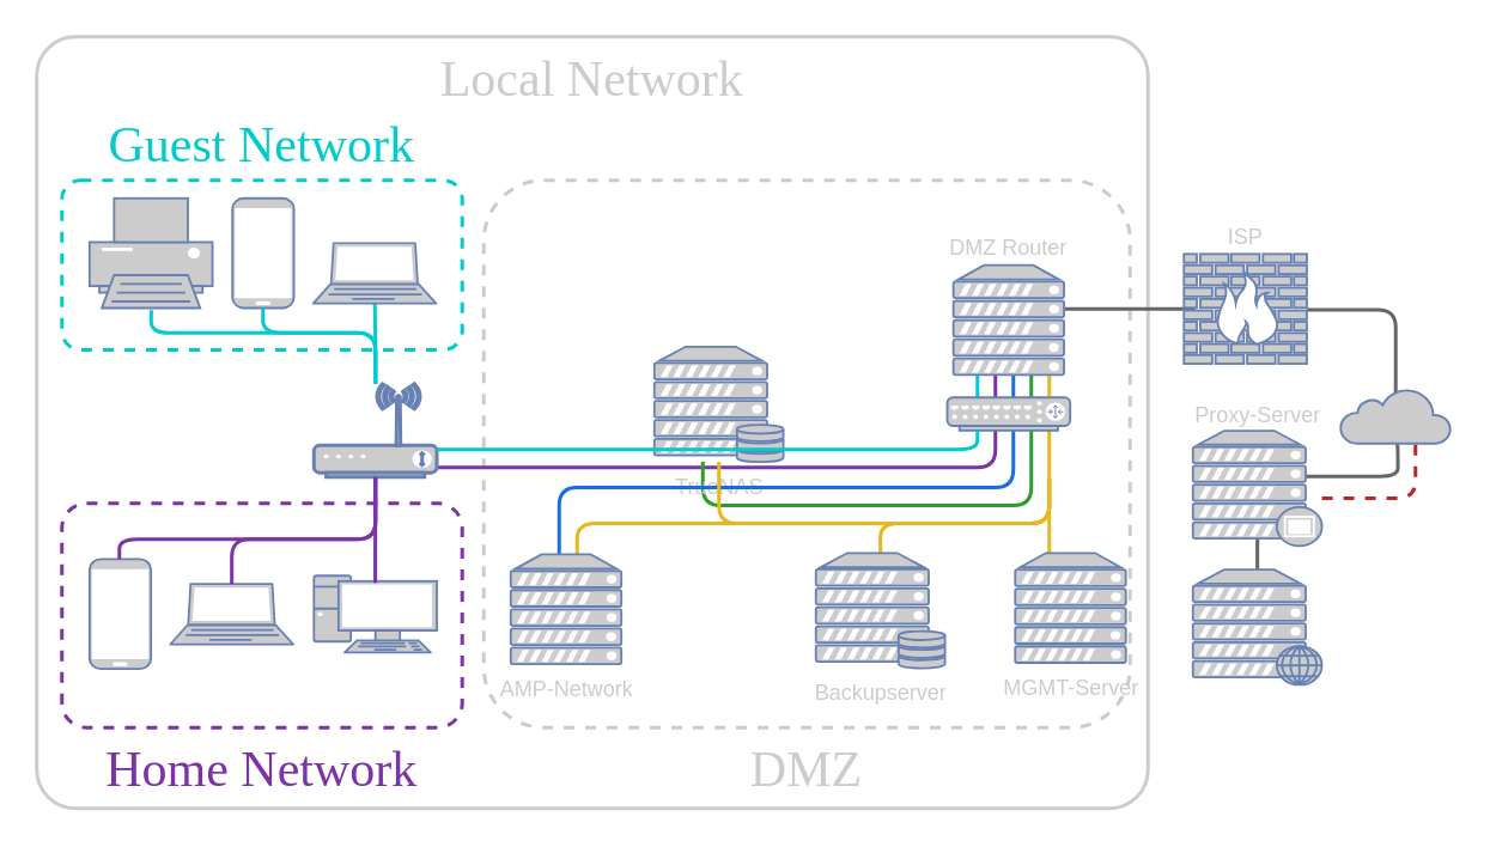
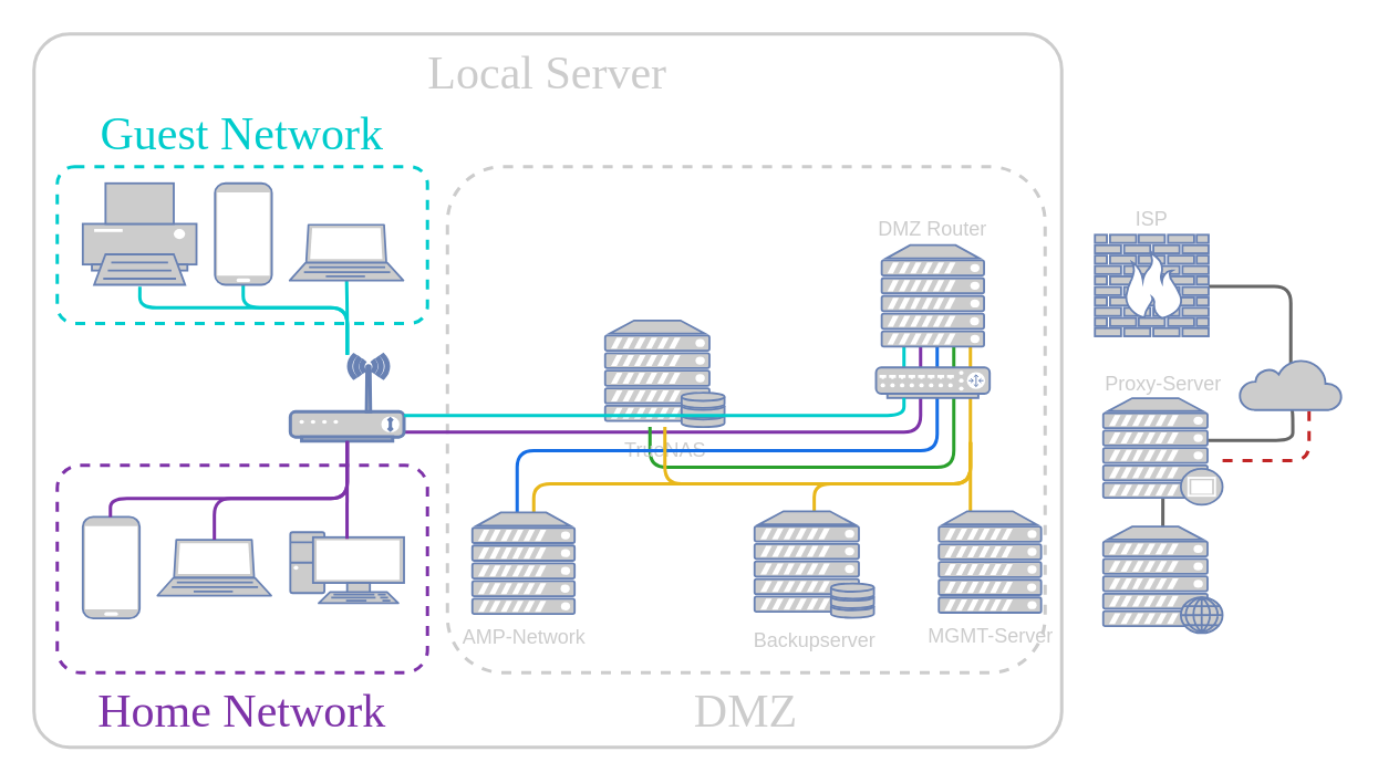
  <mxCell id="0" />
  <mxCell id="1" parent="0" />
- <mxCell id="2" value="&lt;font color=&quot;#cccccc&quot;&gt;Local Network&lt;/font&gt;" style="rounded=1;whiteSpace=wrap;html=1;shadow=0;comic=0;strokeColor=#CCCCCC;strokeWidth=2;fillColor=none;fontFamily=Verdana;fontSize=28;fontColor=#6881B3;align=center;arcSize=5;verticalAlign=top;movable=1;resizable=1;rotatable=1;deletable=1;editable=1;locked=0;connectable=1;" parent="1" vertex="1"><mxGeometry x="20" y="20" width="619" height="430" as="geometry" /></mxCell>
+ <mxCell id="2" value="&lt;font color=&quot;#cccccc&quot;&gt;Local Server&lt;/font&gt;" style="rounded=1;whiteSpace=wrap;html=1;shadow=0;comic=0;strokeColor=#CCCCCC;strokeWidth=2;fillColor=none;fontFamily=Verdana;fontSize=28;fontColor=#6881B3;align=center;arcSize=5;verticalAlign=top;movable=1;resizable=1;rotatable=1;deletable=1;editable=1;locked=0;connectable=1;" parent="1" vertex="1"><mxGeometry x="20" y="20" width="619" height="430" as="geometry" /></mxCell>
  <mxCell id="3" value="&lt;font color=&quot;#cccccc&quot;&gt;DMZ&lt;/font&gt;" style="rounded=1;whiteSpace=wrap;html=1;shadow=0;comic=0;strokeColor=#CCCCCC;strokeWidth=2;fillColor=none;fontFamily=Verdana;fontSize=28;fontColor=#6881B3;align=center;arcSize=11;verticalAlign=top;dashed=1;labelPosition=center;verticalLabelPosition=bottom;" vertex="1" parent="1"><mxGeometry x="269" y="100" width="360" height="305" as="geometry" /></mxCell>
  <mxCell id="4" value="&lt;font color=&quot;#00cccc&quot;&gt;Guest Network&lt;/font&gt;" style="rounded=1;whiteSpace=wrap;html=1;shadow=0;comic=0;strokeColor=#00CCCC;strokeWidth=2;fillColor=none;fontFamily=Verdana;fontSize=28;fontColor=#6881B3;align=center;arcSize=11;verticalAlign=bottom;dashed=1;labelPosition=center;verticalLabelPosition=top;" vertex="1" parent="1"><mxGeometry x="34" y="100" width="222.97" height="94.43" as="geometry" /></mxCell>
  <mxCell id="5" style="rounded=1;orthogonalLoop=1;jettySize=auto;html=1;strokeColor=#E8B71A;strokeWidth=2;endArrow=none;endFill=0;" parent="1" edge="1"><mxGeometry relative="1" as="geometry"><mxPoint x="584.003" y="208.43" as="sourcePoint" /><mxPoint x="584.002" y="222.291" as="targetPoint" /></mxGeometry></mxCell>
  <mxCell id="6" style="edgeStyle=orthogonalEdgeStyle;rounded=1;orthogonalLoop=1;jettySize=auto;html=1;curved=0;endArrow=none;endFill=0;strokeWidth=2;strokeColor=#666666;exitX=0.5;exitY=1;exitDx=0;exitDy=0;exitPerimeter=0;" parent="1" source="16" edge="1"><mxGeometry relative="1" as="geometry"><mxPoint x="692.604" y="264.961" as="targetPoint" /><Array as="points"><mxPoint x="778.189" y="264.961" /></Array></mxGeometry></mxCell>
  <mxCell id="7" value="&lt;font color=&quot;#7d32a8&quot;&gt;Home Network&lt;/font&gt;" style="rounded=1;whiteSpace=wrap;html=1;shadow=0;comic=0;strokeColor=#7D32A8;strokeWidth=2;fillColor=none;fontFamily=Verdana;fontSize=28;fontColor=#6881B3;align=center;arcSize=11;verticalAlign=top;dashed=1;labelPosition=center;verticalLabelPosition=bottom;" parent="1" vertex="1"><mxGeometry x="34" y="280" width="222.97" height="125" as="geometry" /></mxCell>
  <mxCell id="8" value="" style="fontColor=#0066CC;verticalAlign=top;verticalLabelPosition=bottom;labelPosition=center;align=center;html=1;fillColor=#CCCCCC;strokeColor=#6881B3;gradientColor=none;gradientDirection=north;strokeWidth=2;shape=mxgraph.networks.pc;rounded=0;shadow=0;comic=0;" parent="1" vertex="1"><mxGeometry x="174.38" y="320.307" width="68.468" height="42.8" as="geometry" /></mxCell>
  <mxCell id="9" value="" style="fontColor=#0066CC;verticalAlign=top;verticalLabelPosition=bottom;labelPosition=center;align=center;html=1;fillColor=#CCCCCC;strokeColor=#6881B3;gradientColor=none;gradientDirection=north;strokeWidth=2;shape=mxgraph.networks.printer;rounded=0;shadow=0;comic=0;" parent="1" vertex="1"><mxGeometry x="49.379" y="110.006" width="68.468" height="61.143" as="geometry" /></mxCell>
  <mxCell id="10" value="" style="fontColor=#0066CC;verticalAlign=top;verticalLabelPosition=bottom;labelPosition=center;align=center;html=1;fillColor=#CCCCCC;strokeColor=#6881B3;gradientColor=none;gradientDirection=north;strokeWidth=2;shape=mxgraph.networks.mobile;rounded=0;shadow=0;comic=0;" parent="1" vertex="1"><mxGeometry x="49.378" y="311.134" width="34.234" height="61.143" as="geometry" /></mxCell>
  <mxCell id="11" style="edgeStyle=orthogonalEdgeStyle;rounded=1;orthogonalLoop=1;jettySize=auto;html=1;curved=0;endArrow=none;endFill=0;strokeColor=#C22525;strokeWidth=2;dashed=1;" parent="1" source="39" target="16" edge="1"><mxGeometry relative="1" as="geometry"><mxPoint x="692.604" y="277.19" as="sourcePoint" /><Array as="points"><mxPoint x="788" y="277.05" /></Array></mxGeometry></mxCell>
  <mxCell id="12" style="rounded=1;orthogonalLoop=1;jettySize=auto;html=1;endArrow=none;endFill=0;strokeWidth=2;strokeColor=#666666;edgeStyle=orthogonalEdgeStyle;exitX=0.5;exitY=0.94;exitDx=0;exitDy=0;exitPerimeter=0;" parent="1" source="39" target="40" edge="1"><mxGeometry relative="1" as="geometry"><mxPoint x="698.23" y="277.19" as="sourcePoint" /></mxGeometry></mxCell>
  <mxCell id="13" style="rounded=1;orthogonalLoop=1;jettySize=auto;html=1;strokeColor=#7D32A8;strokeWidth=2;endArrow=none;endFill=0;jumpStyle=arc;edgeStyle=orthogonalEdgeStyle;" parent="1" target="23" edge="1" source="46"><mxGeometry relative="1" as="geometry"><Array as="points"><mxPoint x="554" y="260" /></Array><mxPoint x="244" y="488.914" as="sourcePoint" /><mxPoint x="140.577" y="208.57" as="targetPoint" /></mxGeometry></mxCell>
  <mxCell id="14" style="rounded=0;orthogonalLoop=1;jettySize=auto;html=1;endArrow=none;endFill=0;strokeColor=#7D32A8;strokeWidth=2;" parent="1" edge="1"><mxGeometry relative="1" as="geometry"><mxPoint x="554.002" y="222.291" as="sourcePoint" /><mxPoint x="554.003" y="208.43" as="targetPoint" /></mxGeometry></mxCell>
  <mxCell id="15" style="edgeStyle=orthogonalEdgeStyle;rounded=1;orthogonalLoop=1;jettySize=auto;html=1;curved=0;strokeWidth=2;strokeColor=#666666;endArrow=none;endFill=0;exitX=0.5;exitY=0.08;exitDx=0;exitDy=0;exitPerimeter=0;" parent="1" source="16" target="29" edge="1"><mxGeometry relative="1" as="geometry"><Array as="points"><mxPoint x="777" y="172.05" /></Array></mxGeometry></mxCell>
  <mxCell id="16" value="" style="html=1;outlineConnect=0;fillColor=#CCCCCC;strokeColor=#6881B3;gradientColor=none;gradientDirection=north;strokeWidth=2;shape=mxgraph.networks.cloud;fontColor=#ffffff;" parent="1" vertex="1"><mxGeometry x="746.158" y="216.047" width="61.622" height="30.571" as="geometry" /></mxCell>
  <mxCell id="17" style="rounded=1;orthogonalLoop=1;jettySize=auto;html=1;endArrow=none;endFill=0;strokeColor=#2AA02C;strokeWidth=2;edgeStyle=orthogonalEdgeStyle;" parent="1" source="18" target="46" edge="1"><mxGeometry relative="1" as="geometry"><Array as="points"><mxPoint x="391" y="281.05" /><mxPoint x="574" y="281.05" /></Array><mxPoint x="574" y="261.394" as="targetPoint" /></mxGeometry></mxCell>
  <mxCell id="18" value="&lt;font color=&quot;#cccccc&quot;&gt;TrueNAS&lt;/font&gt;" style="fontColor=#0066CC;verticalAlign=top;verticalLabelPosition=bottom;labelPosition=center;align=center;html=1;outlineConnect=0;fillColor=#CCCCCC;strokeColor=#6881B3;gradientColor=none;gradientDirection=north;strokeWidth=2;shape=mxgraph.networks.server_storage;" parent="1" vertex="1"><mxGeometry x="363.998" y="192.711" width="71.892" height="64.2" as="geometry" /></mxCell>
  <mxCell id="19" style="rounded=1;orthogonalLoop=1;jettySize=auto;html=1;endArrow=none;endFill=0;strokeWidth=2;strokeColor=#166EE5;jumpStyle=none;edgeStyle=orthogonalEdgeStyle;" parent="1" edge="1"><mxGeometry relative="1" as="geometry"><mxPoint x="311.005" y="308.597" as="sourcePoint" /><Array as="points"><mxPoint x="311" y="271.05" /><mxPoint x="564" y="271.05" /></Array><mxPoint x="564" y="239.524" as="targetPoint" /></mxGeometry></mxCell>
  <mxCell id="20" style="rounded=1;orthogonalLoop=1;jettySize=auto;html=1;endArrow=none;endFill=0;strokeColor=#7D32A8;edgeStyle=orthogonalEdgeStyle;curved=0;strokeWidth=2;" edge="1" parent="1" source="23" target="10"><mxGeometry relative="1" as="geometry"><Array as="points"><mxPoint x="209" y="300" /><mxPoint x="66" y="300" /></Array></mxGeometry></mxCell>
  <mxCell id="21" style="edgeStyle=orthogonalEdgeStyle;rounded=1;orthogonalLoop=1;jettySize=auto;html=1;strokeColor=#00CCCC;strokeWidth=2;curved=0;endArrow=none;endFill=0;" edge="1" parent="1" source="23" target="43"><mxGeometry relative="1" as="geometry" /></mxCell>
  <mxCell id="22" style="edgeStyle=orthogonalEdgeStyle;rounded=1;orthogonalLoop=1;jettySize=auto;html=1;strokeColor=#00CCCC;strokeWidth=2;curved=0;endArrow=none;endFill=0;" edge="1" parent="1" source="23" target="42"><mxGeometry relative="1" as="geometry"><mxPoint x="208.247" y="221.051" as="sourcePoint" /><mxPoint x="148.232" y="152.68" as="targetPoint" /><Array as="points"><mxPoint x="209" y="185" /><mxPoint x="146" y="185" /></Array></mxGeometry></mxCell>
  <mxCell id="23" value="" style="fontColor=#0066CC;verticalAlign=top;verticalLabelPosition=bottom;labelPosition=center;align=center;html=1;outlineConnect=0;fillColor=#CCCCCC;strokeColor=#6881B3;gradientColor=none;gradientDirection=north;strokeWidth=2;shape=mxgraph.networks.wireless_modem;" parent="1" vertex="1"><mxGeometry x="174.378" y="213.371" width="68.468" height="51.971" as="geometry" /></mxCell>
  <mxCell id="24" style="rounded=1;orthogonalLoop=1;jettySize=auto;html=1;endArrow=none;endFill=0;strokeWidth=2;strokeColor=#00CCCC;edgeStyle=orthogonalEdgeStyle;curved=0;entryX=0.502;entryY=1.019;entryDx=0;entryDy=0;entryPerimeter=0;" parent="1" source="23" target="9" edge="1"><mxGeometry relative="1" as="geometry"><Array as="points"><mxPoint x="209" y="185" /><mxPoint x="84" y="185" /></Array></mxGeometry></mxCell>
  <mxCell id="25" style="rounded=1;orthogonalLoop=1;jettySize=auto;html=1;endArrow=none;endFill=0;strokeWidth=2;strokeColor=#7D32A8;entryX=0.499;entryY=0.094;entryDx=0;entryDy=0;entryPerimeter=0;" parent="1" source="23" target="8" edge="1"><mxGeometry relative="1" as="geometry"><mxPoint x="132.36" y="277.571" as="sourcePoint" /><mxPoint x="161.117" y="338.714" as="targetPoint" /></mxGeometry></mxCell>
  <mxCell id="26" value="" style="fontColor=#0066CC;verticalAlign=top;verticalLabelPosition=bottom;labelPosition=center;align=center;html=1;outlineConnect=0;fillColor=#CCCCCC;strokeColor=#6881B3;gradientColor=none;gradientDirection=north;strokeWidth=2;shape=mxgraph.networks.laptop;" parent="1" vertex="1"><mxGeometry x="94.381" y="324.889" width="68.468" height="33.629" as="geometry" /></mxCell>
  <mxCell id="27" style="rounded=1;orthogonalLoop=1;jettySize=auto;html=1;endArrow=none;endFill=0;strokeWidth=2;strokeColor=#7D32A8;entryX=0.5;entryY=0;entryDx=0;entryDy=0;entryPerimeter=0;edgeStyle=orthogonalEdgeStyle;" parent="1" source="23" target="26" edge="1"><mxGeometry relative="1" as="geometry"><mxPoint x="25.55" y="262.286" as="sourcePoint" /><mxPoint x="-10.054" y="335.657" as="targetPoint" /><Array as="points"><mxPoint x="209" y="300" /><mxPoint x="129" y="300" /></Array></mxGeometry></mxCell>
- <mxCell id="28" style="edgeStyle=orthogonalEdgeStyle;rounded=1;orthogonalLoop=1;jettySize=auto;html=1;strokeWidth=2;strokeColor=#666666;endArrow=none;endFill=0;curved=0;exitX=0;exitY=0.5;exitDx=0;exitDy=0;exitPerimeter=0;" parent="1" source="29" target="45" edge="1"><mxGeometry relative="1" as="geometry"><Array as="points"><mxPoint x="667.16" y="171.05" /><mxPoint x="667.16" y="171.05" /></Array></mxGeometry></mxCell>
  <mxCell id="29" value="ISP" style="fontColor=#CCCCCC;verticalAlign=bottom;verticalLabelPosition=top;labelPosition=center;align=center;html=1;outlineConnect=0;fillColor=#CCCCCC;strokeColor=#6881B3;gradientColor=none;gradientDirection=north;strokeWidth=2;shape=mxgraph.networks.firewall;" parent="1" vertex="1"><mxGeometry x="659.003" y="141.049" width="68.468" height="61.143" as="geometry" /></mxCell>
  <mxCell id="30" style="rounded=1;orthogonalLoop=1;jettySize=auto;html=1;strokeColor=#E8B71A;strokeWidth=2;endArrow=none;endFill=0;jumpStyle=none;edgeStyle=orthogonalEdgeStyle;" parent="1" source="35" edge="1"><mxGeometry relative="1" as="geometry"><Array as="points"><mxPoint x="584" y="277.71" /><mxPoint x="584" y="277.71" /></Array><mxPoint x="584" y="266.054" as="targetPoint" /></mxGeometry></mxCell>
  <mxCell id="31" style="rounded=1;orthogonalLoop=1;jettySize=auto;html=1;strokeColor=#E8B71A;strokeWidth=2;endArrow=none;endFill=0;jumpStyle=none;edgeStyle=orthogonalEdgeStyle;exitX=0.5;exitY=0;exitDx=0;exitDy=0;exitPerimeter=0;" parent="1" source="32" edge="1"><mxGeometry relative="1" as="geometry"><Array as="points"><mxPoint x="490" y="291.05" /><mxPoint x="584" y="291.05" /></Array><mxPoint x="584" y="266.054" as="targetPoint" /></mxGeometry></mxCell>
  <mxCell id="32" value="&lt;span style=&quot;color: rgb(204, 204, 204);&quot;&gt;Backupserver&lt;/span&gt;" style="fontColor=#0066CC;verticalAlign=top;verticalLabelPosition=bottom;labelPosition=center;align=center;html=1;outlineConnect=0;fillColor=#CCCCCC;strokeColor=#6881B3;gradientColor=none;gradientDirection=north;strokeWidth=2;shape=mxgraph.networks.server_storage;" parent="1" vertex="1"><mxGeometry x="453.997" y="307.706" width="71.892" height="64.2" as="geometry" /></mxCell>
  <mxCell id="33" style="rounded=1;orthogonalLoop=1;jettySize=auto;html=1;strokeColor=#E8B71A;strokeWidth=2;endArrow=none;endFill=0;jumpStyle=none;edgeStyle=orthogonalEdgeStyle;" parent="1" source="18" edge="1"><mxGeometry relative="1" as="geometry"><Array as="points"><mxPoint x="400" y="291.05" /><mxPoint x="584" y="291.05" /></Array><mxPoint x="584" y="266.054" as="targetPoint" /></mxGeometry></mxCell>
  <mxCell id="34" value="" style="rounded=1;orthogonalLoop=1;jettySize=auto;html=1;endArrow=none;endFill=0;strokeWidth=2;strokeColor=#E8B71A;jumpStyle=gap;edgeStyle=orthogonalEdgeStyle;" parent="1" source="37" target="46" edge="1"><mxGeometry relative="1" as="geometry"><mxPoint x="277.423" y="382.744" as="sourcePoint" /><mxPoint x="584" y="261.394" as="targetPoint" /><Array as="points"><mxPoint x="321" y="291.05" /><mxPoint x="584" y="291.05" /></Array></mxGeometry></mxCell>
  <mxCell id="35" value="MGMT-Server" style="fontColor=#CCCCCC;verticalAlign=top;verticalLabelPosition=bottom;labelPosition=center;align=center;html=1;outlineConnect=0;fillColor=#CCCCCC;strokeColor=#6881B3;gradientColor=none;gradientDirection=north;strokeWidth=2;shape=mxgraph.networks.server;" parent="1" vertex="1"><mxGeometry x="565.004" y="307.707" width="61.622" height="61.143" as="geometry" /></mxCell>
  <mxCell id="36" value="" style="rounded=1;orthogonalLoop=1;jettySize=auto;html=1;strokeColor=#166EE5;strokeWidth=2;endArrow=none;endFill=0;" parent="1" edge="1"><mxGeometry relative="1" as="geometry"><mxPoint x="564" y="205.17" as="sourcePoint" /><mxPoint x="564.003" y="221.054" as="targetPoint" /></mxGeometry></mxCell>
  <mxCell id="37" value="AMP-Network" style="fontColor=#CCCCCC;verticalAlign=top;verticalLabelPosition=bottom;labelPosition=center;align=center;html=1;outlineConnect=0;fillColor=#CCCCCC;strokeColor=#6881B3;gradientColor=none;gradientDirection=north;strokeWidth=2;shape=mxgraph.networks.server;" parent="1" vertex="1"><mxGeometry x="284.004" y="308.467" width="61.622" height="61.143" as="geometry" /></mxCell>
  <mxCell id="38" value="" style="edgeStyle=orthogonalEdgeStyle;rounded=1;orthogonalLoop=1;jettySize=auto;html=1;curved=0;endArrow=none;endFill=0;strokeColor=#C22525;strokeWidth=2;dashed=1;" parent="1" target="39" edge="1"><mxGeometry relative="1" as="geometry"><mxPoint x="692.604" y="277.19" as="sourcePoint" /><Array as="points" /><mxPoint x="788" y="247.05" as="targetPoint" /></mxGeometry></mxCell>
  <mxCell id="39" value="&lt;font color=&quot;#cccccc&quot;&gt;Proxy-Server&lt;/font&gt;" style="fontColor=#0066CC;verticalAlign=bottom;verticalLabelPosition=top;labelPosition=center;align=center;html=1;outlineConnect=0;fillColor=#CCCCCC;strokeColor=#6881B3;gradientColor=none;gradientDirection=north;strokeWidth=2;shape=mxgraph.networks.proxy_server;" parent="1" vertex="1"><mxGeometry x="663.996" y="239.523" width="71.892" height="64.2" as="geometry" /></mxCell>
  <mxCell id="40" value="" style="fontColor=#0066CC;verticalAlign=top;verticalLabelPosition=bottom;labelPosition=center;align=center;html=1;outlineConnect=0;fillColor=#CCCCCC;strokeColor=#6881B3;gradientColor=none;gradientDirection=north;strokeWidth=2;shape=mxgraph.networks.web_server;" parent="1" vertex="1"><mxGeometry x="663.996" y="316.933" width="71.892" height="64.2" as="geometry" /></mxCell>
  <mxCell id="41" style="rounded=1;orthogonalLoop=1;jettySize=auto;html=1;strokeColor=#2AA02C;strokeWidth=2;endArrow=none;endFill=0;curved=0;" parent="1" edge="1"><mxGeometry relative="1" as="geometry"><mxPoint x="574.003" y="208.43" as="sourcePoint" /><mxPoint x="574" y="223.43" as="targetPoint" /></mxGeometry></mxCell>
  <mxCell id="42" value="" style="fontColor=#0066CC;verticalAlign=top;verticalLabelPosition=bottom;labelPosition=center;align=center;html=1;fillColor=#CCCCCC;strokeColor=#6881B3;gradientColor=none;gradientDirection=north;strokeWidth=2;shape=mxgraph.networks.mobile;rounded=0;shadow=0;comic=0;" vertex="1" parent="1"><mxGeometry x="128.998" y="110.004" width="34.234" height="61.143" as="geometry" /></mxCell>
  <mxCell id="43" value="" style="fontColor=#0066CC;verticalAlign=top;verticalLabelPosition=bottom;labelPosition=center;align=center;html=1;outlineConnect=0;fillColor=#CCCCCC;strokeColor=#6881B3;gradientColor=none;gradientDirection=north;strokeWidth=2;shape=mxgraph.networks.laptop;" vertex="1" parent="1"><mxGeometry x="174.001" y="134.999" width="68.468" height="33.629" as="geometry" /></mxCell>
  <mxCell id="44" style="rounded=1;orthogonalLoop=1;jettySize=auto;html=1;strokeColor=#00CCCC;strokeWidth=2;endArrow=none;endFill=0;" edge="1" parent="1"><mxGeometry relative="1" as="geometry"><mxPoint x="544.003" y="207.19" as="sourcePoint" /><mxPoint x="544.002" y="221.051" as="targetPoint" /></mxGeometry></mxCell>
  <mxCell id="45" value="&lt;font color=&quot;#cccccc&quot;&gt;DMZ Router&lt;/font&gt;" style="fontColor=#0066CC;verticalAlign=bottom;verticalLabelPosition=top;labelPosition=center;align=center;html=1;outlineConnect=0;fillColor=#CCCCCC;strokeColor=#6881B3;gradientColor=none;gradientDirection=north;strokeWidth=2;shape=mxgraph.networks.server;" parent="1" vertex="1"><mxGeometry x="530.584" y="147.287" width="61.622" height="61.143" as="geometry" /></mxCell>
  <mxCell id="46" value="" style="fontColor=#0066CC;verticalAlign=top;verticalLabelPosition=bottom;labelPosition=center;align=center;html=1;outlineConnect=0;fillColor=#CCCCCC;strokeColor=#6881B3;gradientColor=none;gradientDirection=north;strokeWidth=2;shape=mxgraph.networks.router;" parent="1" vertex="1"><mxGeometry x="527.157" y="221.051" width="68.468" height="18.343" as="geometry" /></mxCell>
  <mxCell id="47" style="rounded=1;orthogonalLoop=1;jettySize=auto;html=1;strokeColor=#00CCCC;strokeWidth=2;endArrow=none;endFill=0;jumpStyle=arc;edgeStyle=orthogonalEdgeStyle;" edge="1" parent="1" source="46" target="23"><mxGeometry relative="1" as="geometry"><Array as="points"><mxPoint x="544" y="250" /></Array><mxPoint x="562" y="165" as="sourcePoint" /><mxPoint x="213" y="218" as="targetPoint" /></mxGeometry></mxCell>
